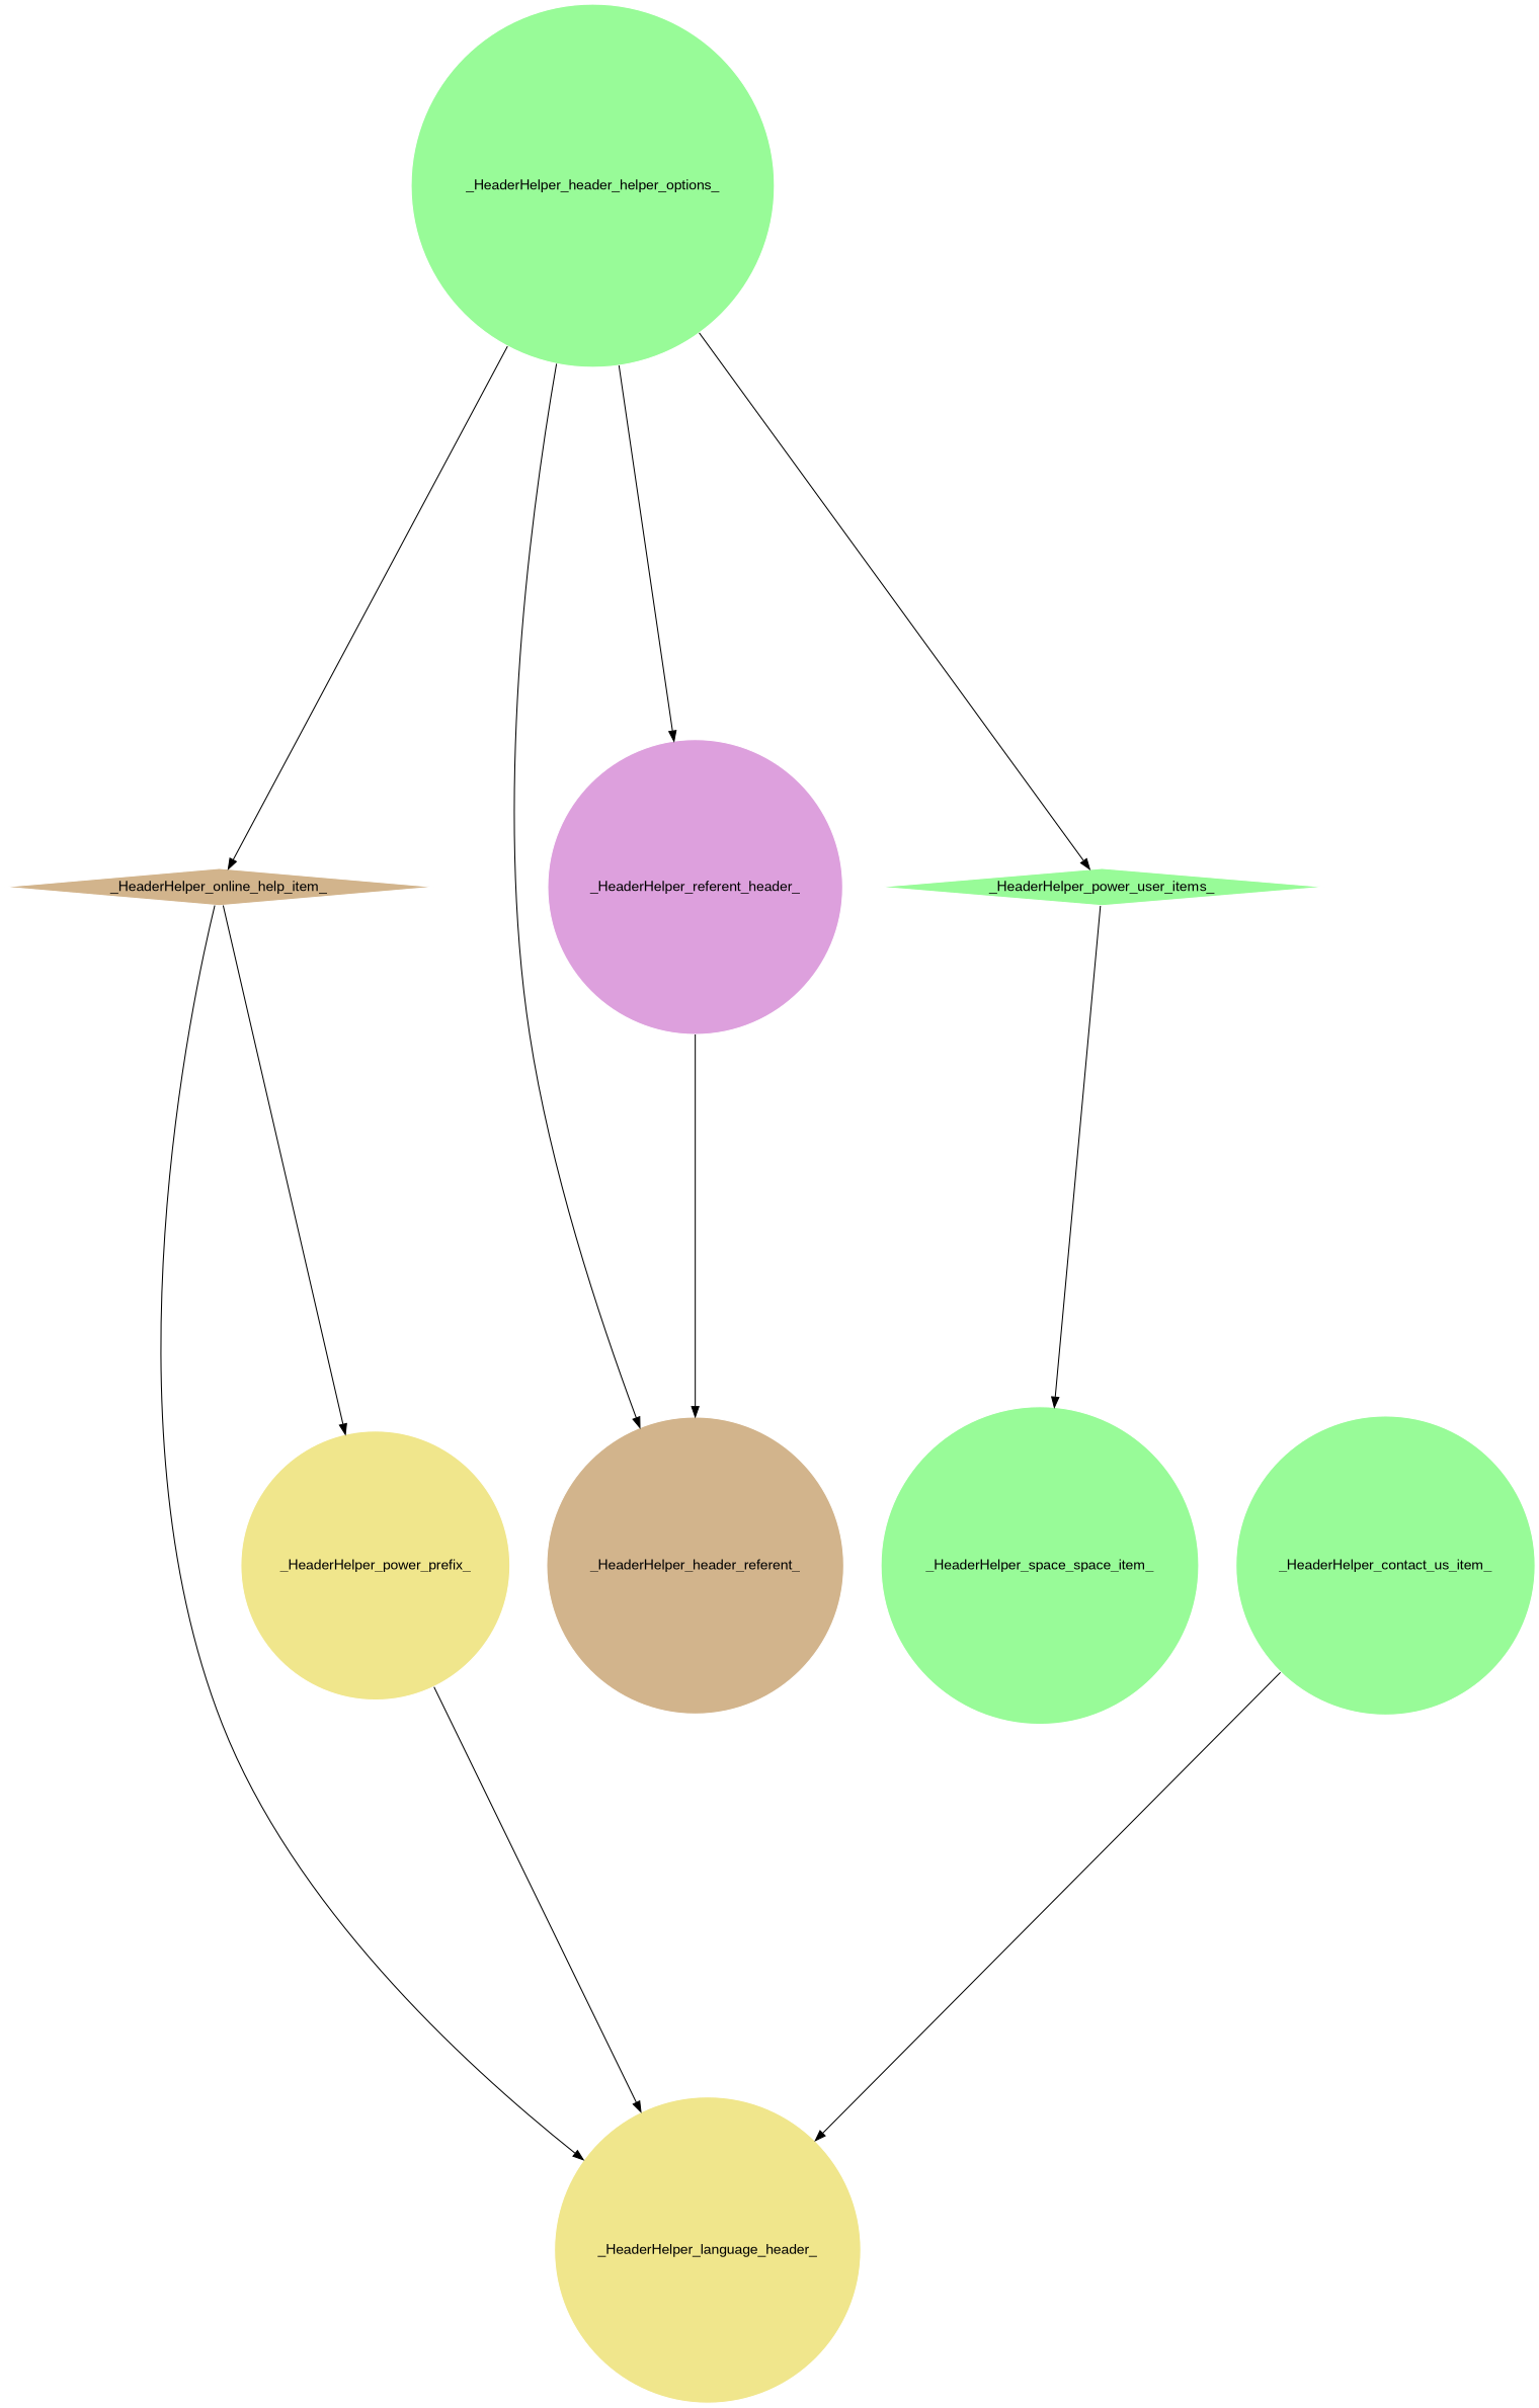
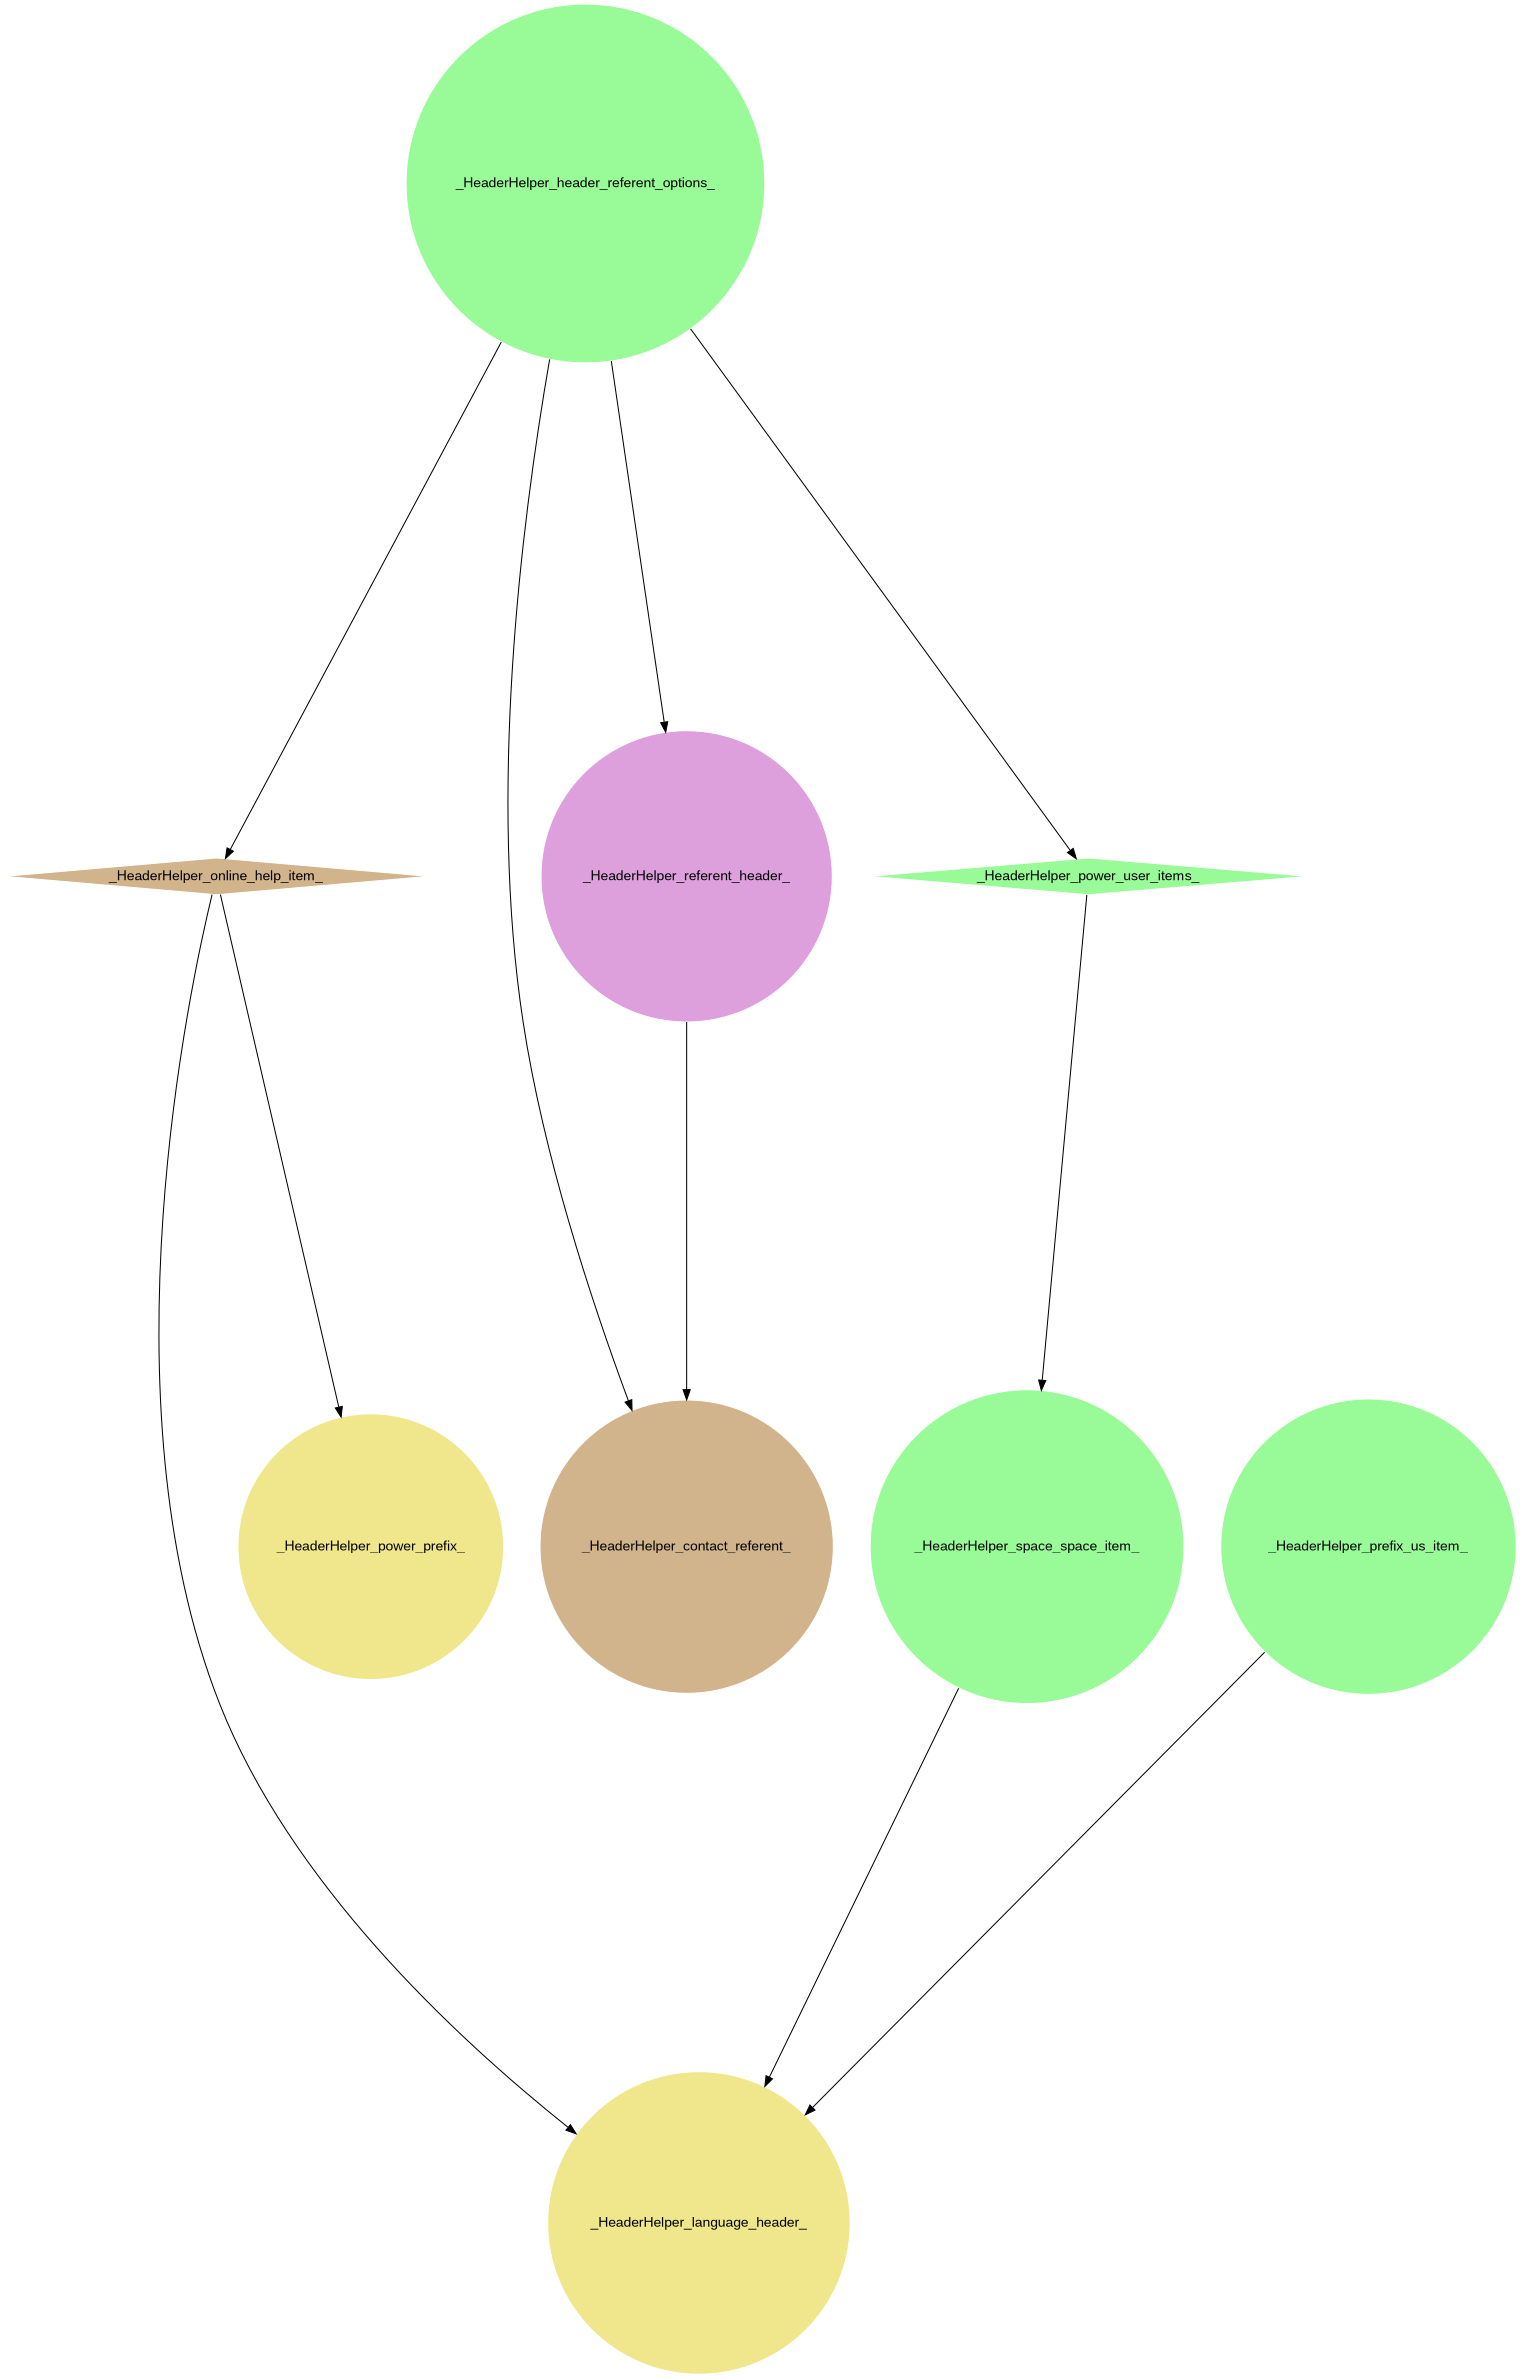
  digraph {
    nodesep=0.5
    ranksep=5
    node [color=white fillcolor=palegreen fontname=Arial shape=circle style=filled]
    edge [fontname=Arial]
    _HeaderHelper_online_help_item_ [fillcolor=tan shape=diamond]
-   _HeaderHelper_header_helper_options_
-   _HeaderHelper_contact_referent_ [fillcolor=tan label=_HeaderHelper_header_referent_]
+   _HeaderHelper_header_helper_options_ [label=_HeaderHelper_header_referent_options_]
+   _HeaderHelper_contact_referent_ [fillcolor=tan]
    n4 [fillcolor=plum label=_HeaderHelper_referent_header_]
    _HeaderHelper_power_user_items_ [shape=diamond]
    n6 [fillcolor=khaki label=_HeaderHelper_language_header_]
    n7 [fillcolor=khaki label=_HeaderHelper_power_prefix_]
    n8 [label=_HeaderHelper_space_space_item_]
-   _HeaderHelper_contact_us_item_
+   _HeaderHelper_contact_us_item_ [label=_HeaderHelper_prefix_us_item_]
    _HeaderHelper_online_help_item_ -> n6
    _HeaderHelper_online_help_item_ -> n7
    _HeaderHelper_header_helper_options_ -> _HeaderHelper_online_help_item_
    _HeaderHelper_header_helper_options_ -> _HeaderHelper_contact_referent_
    _HeaderHelper_header_helper_options_ -> n4
    _HeaderHelper_header_helper_options_ -> _HeaderHelper_power_user_items_
    n4 -> _HeaderHelper_contact_referent_
    _HeaderHelper_power_user_items_ -> n8
-   n7 -> n6
+   n8 -> n6
    _HeaderHelper_contact_us_item_ -> n6
  }
